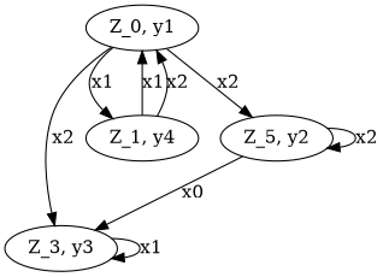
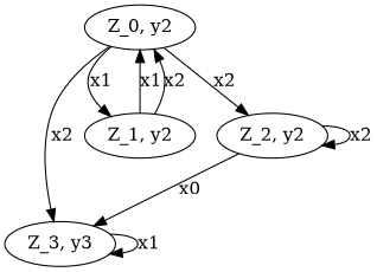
  digraph {
    fontname="DejaVu Serif"
    node [fontname="DejaVu Serif"]
    edge [fontname="DejaVu Serif"]
-   "Z_0, y1"
-   "Z_1, y2" [label="Z_1, y4"]
+   "Z_0, y1" [label="Z_0, y2"]
+   "Z_1, y2"
    "Z_3, y3"
-   "Z_2, y2" [label="Z_5, y2"]
+   "Z_2, y2"
    "Z_0, y1" -> "Z_1, y2" [label=x1]
    "Z_0, y1" -> "Z_3, y3" [label=x2]
    "Z_0, y1" -> "Z_2, y2" [label=x2]
    "Z_1, y2" -> "Z_0, y1" [label=x1]
    "Z_1, y2" -> "Z_0, y1" [label=x2]
    "Z_3, y3" -> "Z_3, y3" [label=x1]
    "Z_2, y2" -> "Z_3, y3" [label=x0]
    "Z_2, y2" -> "Z_2, y2" [label=x2]
  }
